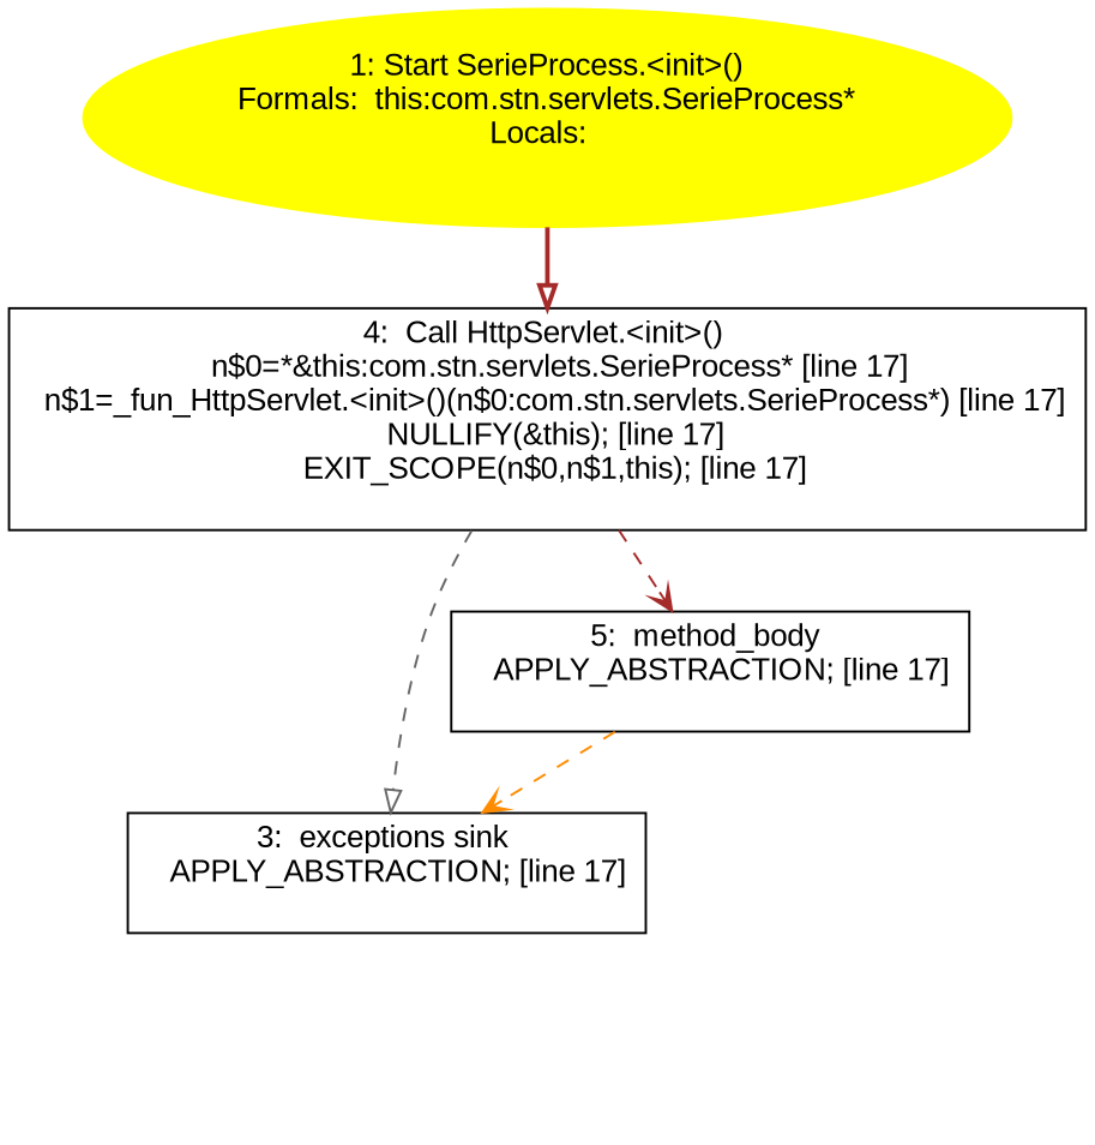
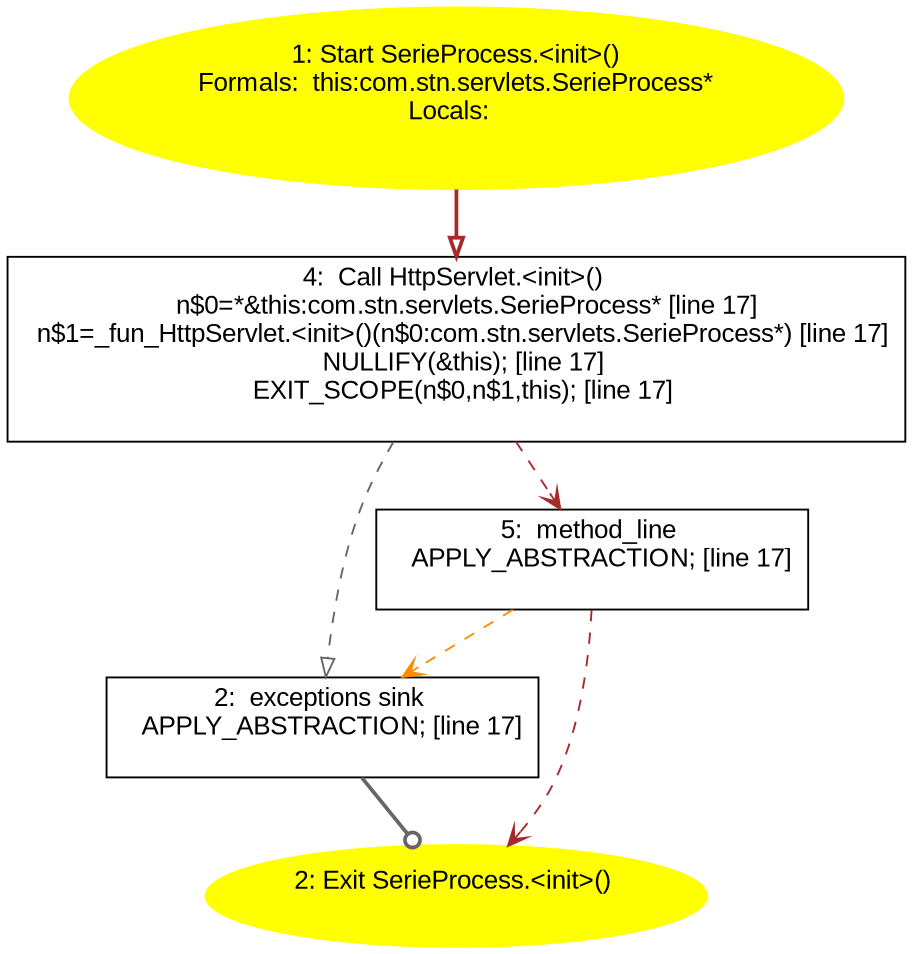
  digraph {
    fontname="Liberation Sans"
    node [fontname="Liberation Sans" shape=box]
    edge [arrowhead=vee color=brown fontname="Liberation Sans" style=dashed]
    n1 [color=yellow label="1: Start SerieProcess.<init>()\nFormals:  this:com.stn.servlets.SerieProcess*\nLocals:  \n  " style=filled shape=""]
    n2 [label="4:  Call HttpServlet.<init>() \n   n$0=*&this:com.stn.servlets.SerieProcess* [line 17]\n  n$1=_fun_HttpServlet.<init>()(n$0:com.stn.servlets.SerieProcess*) [line 17]\n  NULLIFY(&this); [line 17]\n  EXIT_SCOPE(n$0,n$1,this); [line 17]\n "]
-   n3 [label="3:  exceptions sink \n   APPLY_ABSTRACTION; [line 17]\n "]
-   n4 [label="5:  method_body \n   APPLY_ABSTRACTION; [line 17]\n "]
+   n3 [label="2:  exceptions sink \n   APPLY_ABSTRACTION; [line 17]\n "]
+   n4 [label="5:  method_line \n   APPLY_ABSTRACTION; [line 17]\n "]
+   n5 [color=yellow label="2: Exit SerieProcess.<init>() \n  " style=filled shape=""]
    n1 -> n2 [arrowhead=onormal style=bold]
    n2 -> n3 [arrowhead=onormal color=gray40]
    n2 -> n4
+   n3 -> n5 [arrowhead=odot color=gray40 style=bold]
    n4 -> n3 [color=darkorange]
+   n4 -> n5
  }
